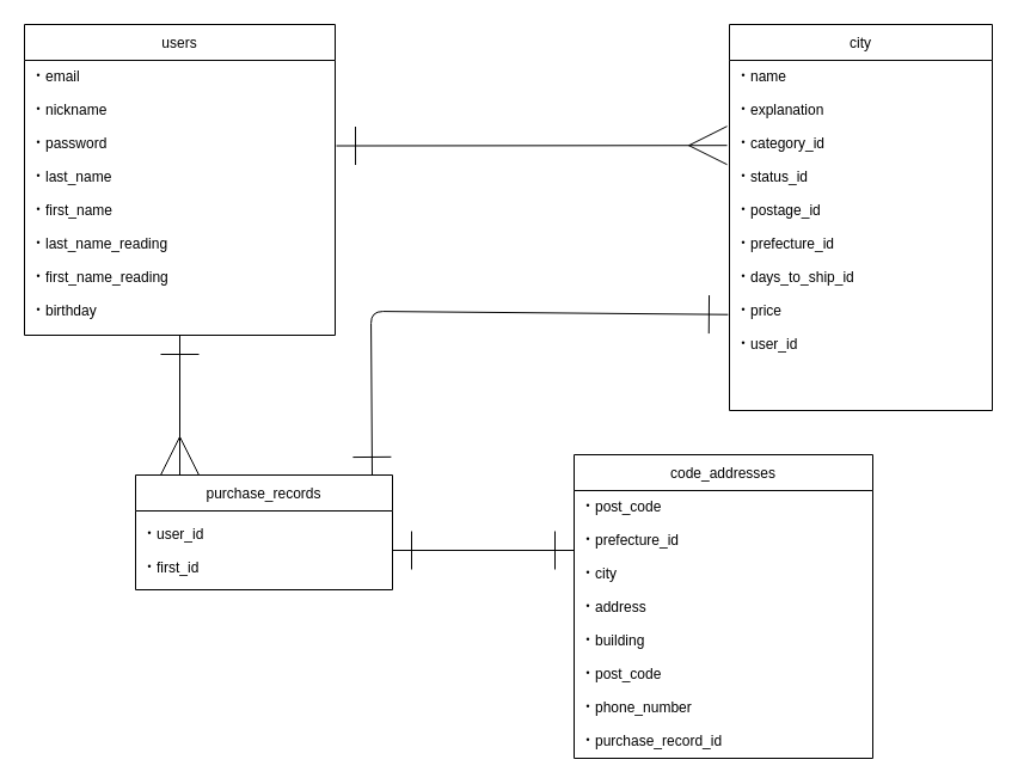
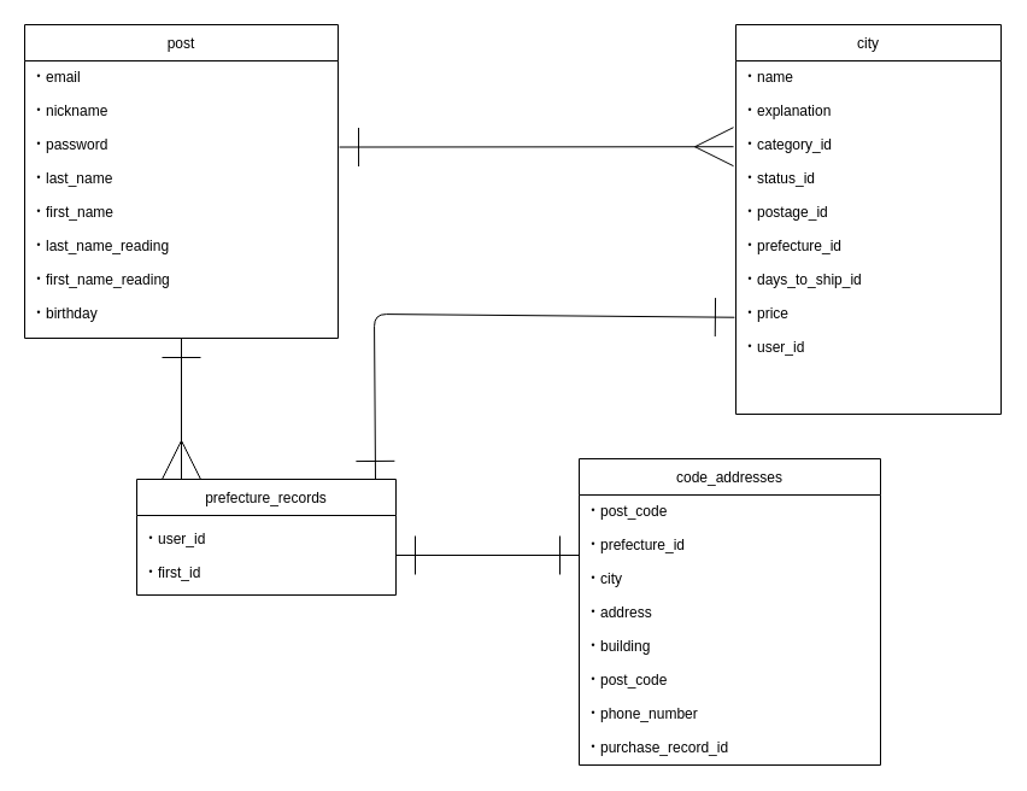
  <mxCell id="0" />
  <mxCell id="1" parent="0" />
  <mxCell id="2" style="edgeStyle=none;html=1;exitX=1.004;exitY=0.311;exitDx=0;exitDy=0;endArrow=ERmany;endFill=0;endSize=30;startArrow=ERone;startFill=0;targetPerimeterSpacing=0;sourcePerimeterSpacing=0;startSize=30;entryX=-0.009;entryY=0.243;entryDx=0;entryDy=0;entryPerimeter=0;exitPerimeter=0;spacing=0;" edge="1" parent="1" source="4" target="6"><mxGeometry relative="1" as="geometry"><mxPoint x="600" y="120" as="targetPoint" /><Array as="points" /></mxGeometry></mxCell>
- <mxCell id="3" value="users" style="swimlane;fontStyle=0;childLayout=stackLayout;horizontal=1;startSize=30;horizontalStack=0;resizeParent=1;resizeParentMax=0;resizeLast=0;collapsible=1;marginBottom=0;" vertex="1" parent="1"><mxGeometry x="20" width="260" height="260" as="geometry" y="20" /></mxCell>
+ <mxCell id="3" value="post" style="swimlane;fontStyle=0;childLayout=stackLayout;horizontal=1;startSize=30;horizontalStack=0;resizeParent=1;resizeParentMax=0;resizeLast=0;collapsible=1;marginBottom=0;" vertex="1" parent="1"><mxGeometry x="20" width="260" height="260" as="geometry" y="20" /></mxCell>
  <mxCell id="4" value="・email&#10;&#10;・nickname&#10;&#10;・password&#10;&#10;・last_name&#10;&#10;・first_name&#10;&#10;・last_name_reading&#10;&#10;・first_name_reading&#10;&#10;・birthday" style="text;strokeColor=none;fillColor=none;align=left;verticalAlign=top;spacingLeft=4;spacingRight=4;overflow=hidden;points=[[0,0.5],[1,0.5]];portConstraint=eastwest;rotatable=0;" vertex="1" parent="3"><mxGeometry y="30" width="260" height="230" as="geometry" /></mxCell>
  <mxCell id="5" value="city" style="swimlane;fontStyle=0;childLayout=stackLayout;horizontal=1;startSize=30;horizontalStack=0;resizeParent=1;resizeParentMax=0;resizeLast=0;collapsible=1;marginBottom=0;" vertex="1" parent="1"><mxGeometry x="610" width="220" height="323" as="geometry" y="20"><mxRectangle x="580" y="40" width="80" height="30" as="alternateBounds" /></mxGeometry></mxCell>
  <mxCell id="6" value="・name&#10;&#10;・explanation&#10;&#10;・category_id&#10;&#10;・status_id&#10;&#10;・postage_id&#10;&#10;・prefecture_id&#10;&#10;・days_to_ship_id&#10;&#10;・price&#10;&#10;・user_id" style="text;strokeColor=none;fillColor=none;align=left;verticalAlign=top;spacingLeft=4;spacingRight=4;overflow=hidden;points=[[0,0.5],[1,0.5]];portConstraint=eastwest;rotatable=0;" vertex="1" parent="5"><mxGeometry y="30" width="220" height="293" as="geometry" /></mxCell>
  <mxCell id="7" value="code_addresses" style="swimlane;fontStyle=0;childLayout=stackLayout;horizontal=1;startSize=30;horizontalStack=0;resizeParent=1;resizeParentMax=0;resizeLast=0;collapsible=1;marginBottom=0;" vertex="1" parent="1"><mxGeometry x="480" y="380" width="250" height="254" as="geometry" /></mxCell>
  <mxCell id="8" value="・post_code&#10;&#10;・prefecture_id&#10;&#10;・city&#10;&#10;・address&#10;&#10;・building&#10;&#10;・post_code&#10;&#10;・phone_number&#10;&#10;・purchase_record_id" style="text;strokeColor=none;fillColor=none;align=left;verticalAlign=top;spacingLeft=4;spacingRight=4;overflow=hidden;points=[[0,0.5],[1,0.5]];portConstraint=eastwest;rotatable=0;" vertex="1" parent="7"><mxGeometry y="30" width="250" height="224" as="geometry" /></mxCell>
  <mxCell id="9" style="edgeStyle=none;html=1;startArrow=ERone;startFill=0;endArrow=ERone;endFill=0;startSize=30;endSize=30;sourcePerimeterSpacing=0;targetPerimeterSpacing=0;exitX=1;exitY=0.5;exitDx=0;exitDy=0;" edge="1" parent="1" source="12"><mxGeometry relative="1" as="geometry"><mxPoint x="480" y="460" as="targetPoint" /></mxGeometry></mxCell>
  <mxCell id="10" style="edgeStyle=none;html=1;startArrow=ERone;startFill=0;endArrow=ERone;endFill=0;startSize=30;endSize=30;sourcePerimeterSpacing=0;targetPerimeterSpacing=0;exitX=-0.005;exitY=0.726;exitDx=0;exitDy=0;exitPerimeter=0;entryX=0.921;entryY=0.01;entryDx=0;entryDy=0;entryPerimeter=0;" edge="1" parent="1" source="6" target="11"><mxGeometry relative="1" as="geometry"><mxPoint x="310" y="394" as="targetPoint" /><Array as="points"><mxPoint x="310" y="260" /></Array></mxGeometry></mxCell>
- <mxCell id="11" value="purchase_records" style="swimlane;fontStyle=0;childLayout=stackLayout;horizontal=1;startSize=30;horizontalStack=0;resizeParent=1;resizeParentMax=0;resizeLast=0;collapsible=1;marginBottom=0;html=0;" vertex="1" parent="1"><mxGeometry x="113" y="397" width="215" height="96" as="geometry" /></mxCell>
+ <mxCell id="11" value="prefecture_records" style="swimlane;fontStyle=0;childLayout=stackLayout;horizontal=1;startSize=30;horizontalStack=0;resizeParent=1;resizeParentMax=0;resizeLast=0;collapsible=1;marginBottom=0;html=0;" vertex="1" parent="1"><mxGeometry x="113" y="397" width="215" height="96" as="geometry" /></mxCell>
  <mxCell id="12" value="・user_id&#10;&#10;・first_id" style="text;strokeColor=none;fillColor=none;align=left;verticalAlign=middle;spacingLeft=4;spacingRight=4;overflow=hidden;points=[[0,0.5],[1,0.5]];portConstraint=eastwest;rotatable=0;html=0;" vertex="1" parent="11"><mxGeometry y="30" width="215" height="66" as="geometry" /></mxCell>
  <mxCell id="13" value="" style="edgeStyle=none;html=1;startArrow=ERone;startFill=0;endArrow=ERmany;endFill=0;startSize=30;endSize=30;sourcePerimeterSpacing=0;" edge="1" parent="1" source="4"><mxGeometry relative="1" as="geometry"><mxPoint x="151.004" y="280" as="sourcePoint" /><mxPoint x="150" y="397" as="targetPoint" /></mxGeometry></mxCell>
